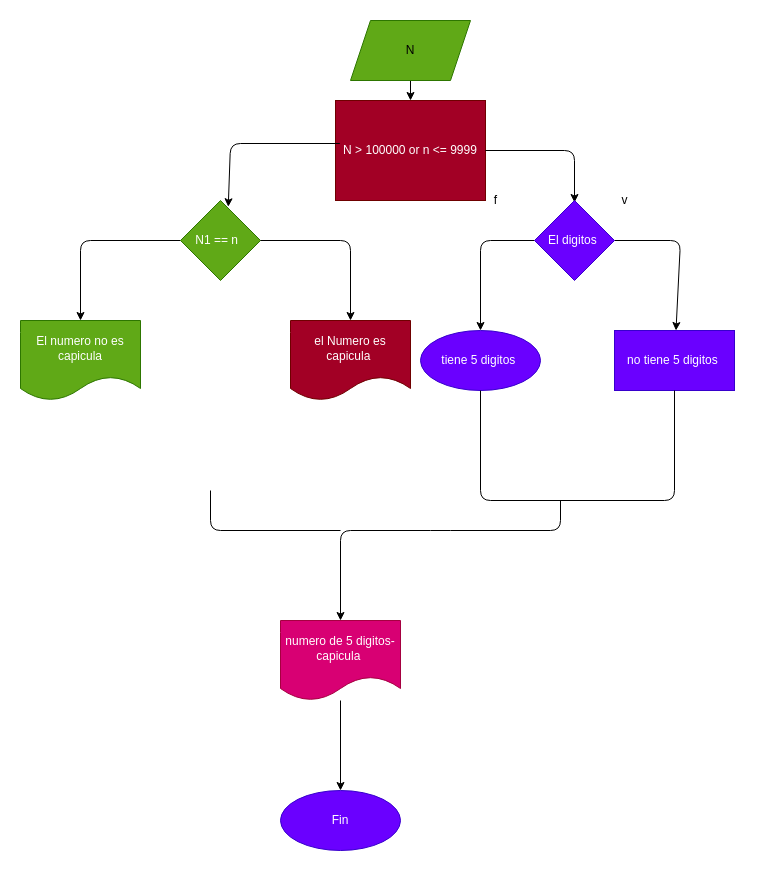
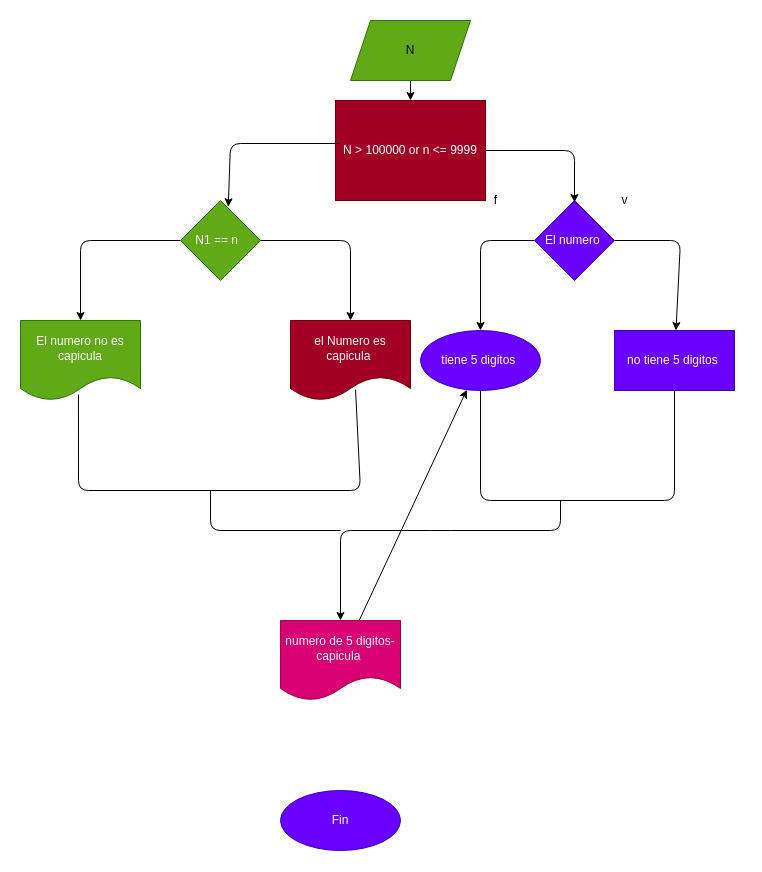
  <mxCell id="0" />
  <mxCell id="1" parent="0" />
  <mxCell id="2" value="" style="edgeStyle=none;html=1;" edge="1" parent="1" source="3" target="4"><mxGeometry relative="1" as="geometry" /></mxCell>
  <mxCell id="3" value="&lt;font color=&quot;#000000&quot;&gt;N&lt;/font&gt;" style="shape=parallelogram;perimeter=parallelogramPerimeter;whiteSpace=wrap;html=1;fixedSize=1;fillColor=#60a917;strokeColor=#2D7600;fontColor=#ffffff;" vertex="1" parent="1"><mxGeometry x="350" y="20" width="120" height="60" as="geometry" /></mxCell>
  <mxCell id="4" value="N &amp;gt; 100000 or n &amp;lt;= 9999" style="whiteSpace=wrap;html=1;fillColor=#a20025;strokeColor=#6F0000;fontColor=#ffffff;rounded=0;" vertex="1" parent="1"><mxGeometry x="335" y="100" width="150" height="100" as="geometry" /></mxCell>
  <mxCell id="5" value="" style="endArrow=classic;html=1;exitX=1;exitY=0.5;exitDx=0;exitDy=0;entryX=0.45;entryY=0.025;entryDx=0;entryDy=0;entryPerimeter=0;" edge="1" parent="1" source="4"><mxGeometry width="50" height="50" relative="1" as="geometry"><mxPoint x="390" y="260" as="sourcePoint" /><mxPoint x="574" y="202" as="targetPoint" /><Array as="points"><mxPoint x="574" y="150" /></Array></mxGeometry></mxCell>
  <mxCell id="6" value="" style="endArrow=classic;html=1;exitX=0.029;exitY=0.43;exitDx=0;exitDy=0;exitPerimeter=0;entryX=0.398;entryY=-0.047;entryDx=0;entryDy=0;entryPerimeter=0;" edge="1" parent="1" source="4"><mxGeometry width="50" height="50" relative="1" as="geometry"><mxPoint x="370" y="270" as="sourcePoint" /><mxPoint x="227.76" y="206.24" as="targetPoint" /><Array as="points"><mxPoint x="230" y="143" /></Array></mxGeometry></mxCell>
  <mxCell id="7" value="v" style="text;html=1;align=center;verticalAlign=middle;resizable=0;points=[];autosize=1;strokeColor=none;fillColor=none;" vertex="1" parent="1"><mxGeometry x="614" y="190" width="20" height="20" as="geometry" /></mxCell>
  <mxCell id="8" value="f" style="text;html=1;align=center;verticalAlign=middle;resizable=0;points=[];autosize=1;strokeColor=none;fillColor=none;" vertex="1" parent="1"><mxGeometry x="485" y="190" width="20" height="20" as="geometry" /></mxCell>
  <mxCell id="9" value="" style="edgeStyle=none;html=1;fontColor=#000000;" edge="1" parent="1" source="11" target="12"><mxGeometry relative="1" as="geometry"><Array as="points"><mxPoint x="480" y="240" /></Array></mxGeometry></mxCell>
  <mxCell id="10" value="" style="edgeStyle=none;html=1;fontColor=#FFFFFF;" edge="1" parent="1" source="11" target="14"><mxGeometry relative="1" as="geometry"><Array as="points"><mxPoint x="680" y="240" /></Array></mxGeometry></mxCell>
- <mxCell id="11" value="El digitos&amp;nbsp;" style="rhombus;whiteSpace=wrap;html=1;fontColor=#ffffff;fillColor=#6a00ff;strokeColor=#3700CC;" vertex="1" parent="1"><mxGeometry x="534" y="200" width="80" height="80" as="geometry" /></mxCell>
+ <mxCell id="11" value="El numero&amp;nbsp;" style="rhombus;whiteSpace=wrap;html=1;fontColor=#ffffff;fillColor=#6a00ff;strokeColor=#3700CC;" vertex="1" parent="1"><mxGeometry x="534" y="200" width="80" height="80" as="geometry" /></mxCell>
  <mxCell id="12" value="tiene 5 digitos&amp;nbsp;" style="ellipse;whiteSpace=wrap;html=1;fillColor=#6a00ff;strokeColor=#3700CC;fontColor=#ffffff;" vertex="1" parent="1"><mxGeometry x="420" y="330" width="120" height="60" as="geometry" /></mxCell>
  <mxCell id="13" value="&lt;font color=&quot;#ffffff&quot;&gt;v&lt;/font&gt;" style="text;html=1;align=center;verticalAlign=middle;resizable=0;points=[];autosize=1;strokeColor=none;fillColor=none;fontColor=#000000;" vertex="1" parent="1"><mxGeometry x="430" y="250" width="20" height="20" as="geometry" /></mxCell>
  <mxCell id="14" value="no tiene 5 digitos&amp;nbsp;" style="whiteSpace=wrap;html=1;fillColor=#6a00ff;strokeColor=#3700CC;fontColor=#ffffff;" vertex="1" parent="1"><mxGeometry x="614" y="330" width="120" height="60" as="geometry" /></mxCell>
  <mxCell id="15" value="f" style="text;html=1;align=center;verticalAlign=middle;resizable=0;points=[];autosize=1;strokeColor=none;fillColor=none;fontColor=#FFFFFF;" vertex="1" parent="1"><mxGeometry x="720" y="250" width="20" height="20" as="geometry" /></mxCell>
  <mxCell id="16" value="" style="endArrow=none;html=1;fontColor=#FFFFFF;entryX=0.5;entryY=1;entryDx=0;entryDy=0;exitX=0.5;exitY=1;exitDx=0;exitDy=0;" edge="1" parent="1" source="12" target="14"><mxGeometry width="50" height="50" relative="1" as="geometry"><mxPoint x="480" y="400" as="sourcePoint" /><mxPoint x="540" y="300" as="targetPoint" /><Array as="points"><mxPoint x="480" y="500" /><mxPoint x="674" y="500" /></Array></mxGeometry></mxCell>
  <mxCell id="17" value="" style="endArrow=classic;html=1;fontColor=#FFFFFF;" edge="1" parent="1"><mxGeometry width="50" height="50" relative="1" as="geometry"><mxPoint x="560" y="500" as="sourcePoint" /><mxPoint x="340" y="620" as="targetPoint" /><Array as="points"><mxPoint x="560" y="530" /><mxPoint x="440" y="530" /><mxPoint x="340" y="530" /></Array></mxGeometry></mxCell>
  <mxCell id="18" value="" style="edgeStyle=none;html=1;fontColor=#FFFFFF;" edge="1" parent="1" source="19" target="22"><mxGeometry relative="1" as="geometry"><Array as="points"><mxPoint x="80" y="240" /></Array></mxGeometry></mxCell>
  <mxCell id="19" value="N1 == n&amp;nbsp;&amp;nbsp;" style="rhombus;whiteSpace=wrap;html=1;fontColor=#ffffff;fillColor=#60a917;strokeColor=#2D7600;" vertex="1" parent="1"><mxGeometry x="180" y="200" width="80" height="80" as="geometry" /></mxCell>
  <mxCell id="20" value="" style="endArrow=classic;html=1;fontColor=#FFFFFF;exitX=1;exitY=0.5;exitDx=0;exitDy=0;" edge="1" parent="1" source="19" target="21"><mxGeometry width="50" height="50" relative="1" as="geometry"><mxPoint x="210" y="340" as="sourcePoint" /><mxPoint x="260" y="350" as="targetPoint" /><Array as="points"><mxPoint x="350" y="240" /></Array></mxGeometry></mxCell>
  <mxCell id="21" value="el Numero es capicula&amp;nbsp;" style="shape=document;whiteSpace=wrap;html=1;boundedLbl=1;fontColor=#ffffff;fillColor=#a20025;strokeColor=#6F0000;" vertex="1" parent="1"><mxGeometry x="290" y="320" width="120" height="80" as="geometry" /></mxCell>
  <mxCell id="22" value="El numero no es capicula" style="shape=document;whiteSpace=wrap;html=1;boundedLbl=1;fillColor=#60a917;strokeColor=#2D7600;fontColor=#ffffff;" vertex="1" parent="1"><mxGeometry x="20" y="320" width="120" height="80" as="geometry" /></mxCell>
+ <mxCell id="23" value="" style="endArrow=none;html=1;fontColor=#FFFFFF;exitX=0.483;exitY=0.925;exitDx=0;exitDy=0;exitPerimeter=0;entryX=0.542;entryY=0.863;entryDx=0;entryDy=0;entryPerimeter=0;" edge="1" parent="1" source="22" target="21"><mxGeometry width="50" height="50" relative="1" as="geometry"><mxPoint x="290" y="490" as="sourcePoint" /><mxPoint x="360" y="410" as="targetPoint" /><Array as="points"><mxPoint x="78" y="490" /><mxPoint x="360" y="490" /></Array></mxGeometry></mxCell>
  <mxCell id="24" value="" style="endArrow=none;html=1;fontColor=#FFFFFF;" edge="1" parent="1"><mxGeometry width="50" height="50" relative="1" as="geometry"><mxPoint x="210" y="490" as="sourcePoint" /><mxPoint x="340" y="530" as="targetPoint" /><Array as="points"><mxPoint x="210" y="530" /></Array></mxGeometry></mxCell>
- <mxCell id="25" value="" style="edgeStyle=none;html=1;fontColor=#FFFFFF;" edge="1" parent="1" source="26" target="27"><mxGeometry relative="1" as="geometry" /></mxCell>
+ <mxCell id="25" value="" style="edgeStyle=none;html=1;fontColor=#FFFFFF;" edge="1" parent="1" source="26" target="12"><mxGeometry relative="1" as="geometry" /></mxCell>
  <mxCell id="26" value="numero de 5 digitos- capicula&amp;nbsp;" style="shape=document;whiteSpace=wrap;html=1;boundedLbl=1;fontColor=#ffffff;fillColor=#d80073;strokeColor=#A50040;" vertex="1" parent="1"><mxGeometry x="280" y="620" width="120" height="80" as="geometry" /></mxCell>
  <mxCell id="27" value="Fin" style="ellipse;whiteSpace=wrap;html=1;fillColor=#6a00ff;strokeColor=#3700CC;fontColor=#ffffff;" vertex="1" parent="1"><mxGeometry x="280" y="790" width="120" height="60" as="geometry" /></mxCell>
  <mxCell id="28" value="v" style="text;html=1;align=center;verticalAlign=middle;resizable=0;points=[];autosize=1;strokeColor=none;fillColor=none;fontColor=#FFFFFF;" vertex="1" parent="1"><mxGeometry x="300" y="280" width="20" height="20" as="geometry" /></mxCell>
  <mxCell id="29" value="f" style="text;html=1;align=center;verticalAlign=middle;resizable=0;points=[];autosize=1;strokeColor=none;fillColor=none;fontColor=#FFFFFF;" vertex="1" parent="1"><mxGeometry x="100" y="280" width="20" height="20" as="geometry" /></mxCell>
